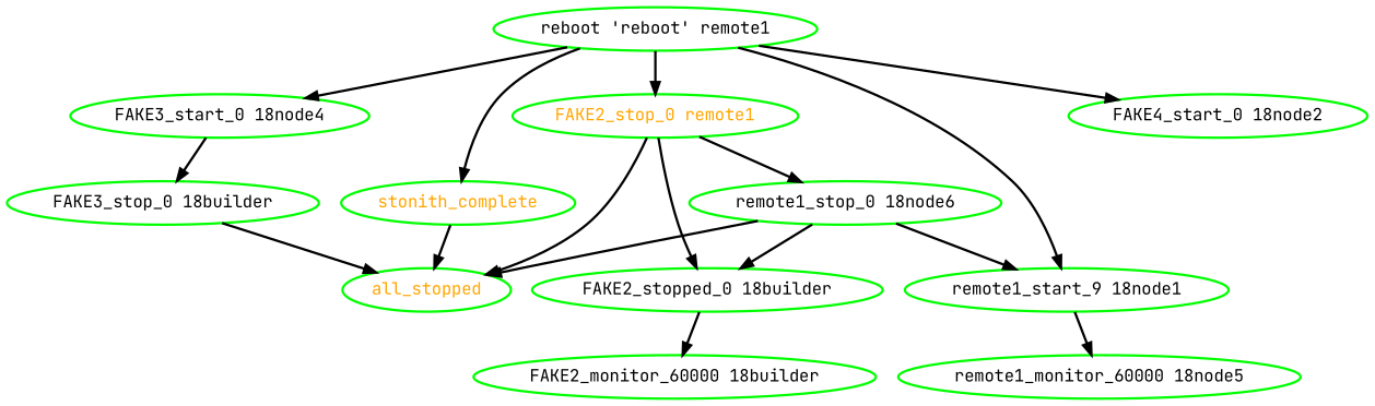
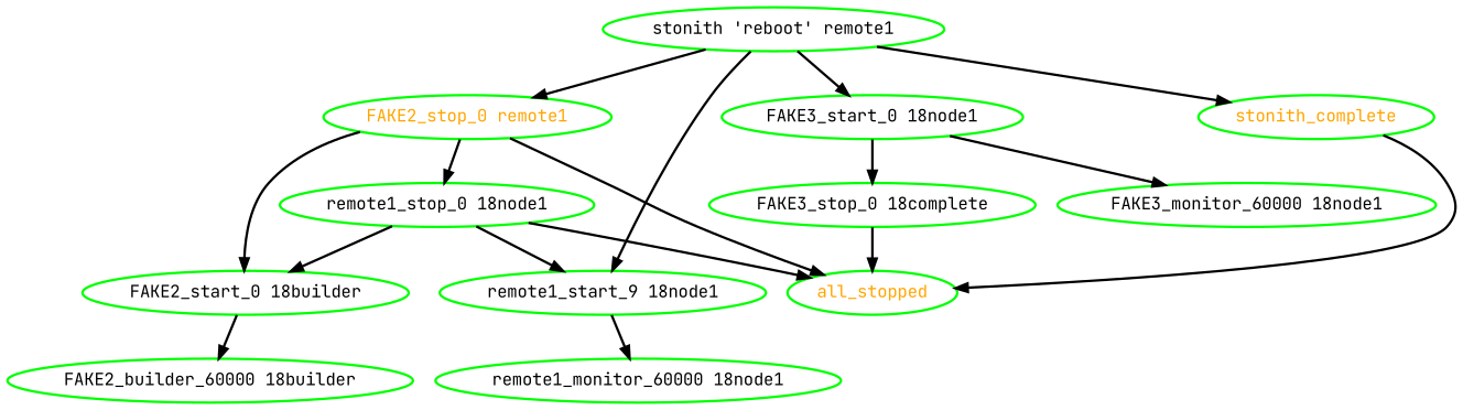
  digraph {
    fontname="JetBrains Mono"
    node [color=green fontcolor=black fontname="JetBrains Mono" style=bold]
    edge [fontname="JetBrains Mono" style=bold]
-   "FAKE2_start_0 18builder" [label="FAKE2_stopped_0 18builder"]
-   "FAKE2_monitor_60000 18builder"
+   "FAKE2_start_0 18builder"
+   "FAKE2_monitor_60000 18builder" [label="FAKE2_builder_60000 18builder"]
    "FAKE2_stop_0 remote1" [fontcolor=orange]
    all_stopped [fontcolor=orange]
-   "remote1_stop_0 18node1" [label="remote1_stop_0 18node6"]
+   "remote1_stop_0 18node1"
    n6 [label="remote1_start_9 18node1"]
-   "remote1_monitor_60000 18node1" [label="remote1_monitor_60000 18node5"]
-   "FAKE3_start_0 18node1" [label="FAKE3_start_0 18node4"]
-   "FAKE3_stop_0 18builder"
-   "stonith 'reboot' remote1" [label="reboot 'reboot' remote1"]
-   "FAKE4_start_0 18node2"
+   "remote1_monitor_60000 18node1"
+   "FAKE3_start_0 18node1"
+   "FAKE3_monitor_60000 18node1"
+   "FAKE3_stop_0 18builder" [label="FAKE3_stop_0 18complete"]
+   "stonith 'reboot' remote1"
    stonith_complete [fontcolor=orange]
    "FAKE2_start_0 18builder" -> "FAKE2_monitor_60000 18builder"
    "FAKE2_stop_0 remote1" -> "FAKE2_start_0 18builder"
    "FAKE2_stop_0 remote1" -> all_stopped
    "FAKE2_stop_0 remote1" -> "remote1_stop_0 18node1"
    "remote1_stop_0 18node1" -> "FAKE2_start_0 18builder"
    "remote1_stop_0 18node1" -> all_stopped
    "remote1_stop_0 18node1" -> n6
    n6 -> "remote1_monitor_60000 18node1"
+   "FAKE3_start_0 18node1" -> "FAKE3_monitor_60000 18node1"
    "FAKE3_start_0 18node1" -> "FAKE3_stop_0 18builder"
    "FAKE3_stop_0 18builder" -> all_stopped
    "stonith 'reboot' remote1" -> "FAKE2_stop_0 remote1"
    "stonith 'reboot' remote1" -> n6
    "stonith 'reboot' remote1" -> "FAKE3_start_0 18node1"
-   "stonith 'reboot' remote1" -> "FAKE4_start_0 18node2"
    "stonith 'reboot' remote1" -> stonith_complete
    stonith_complete -> all_stopped
  }
